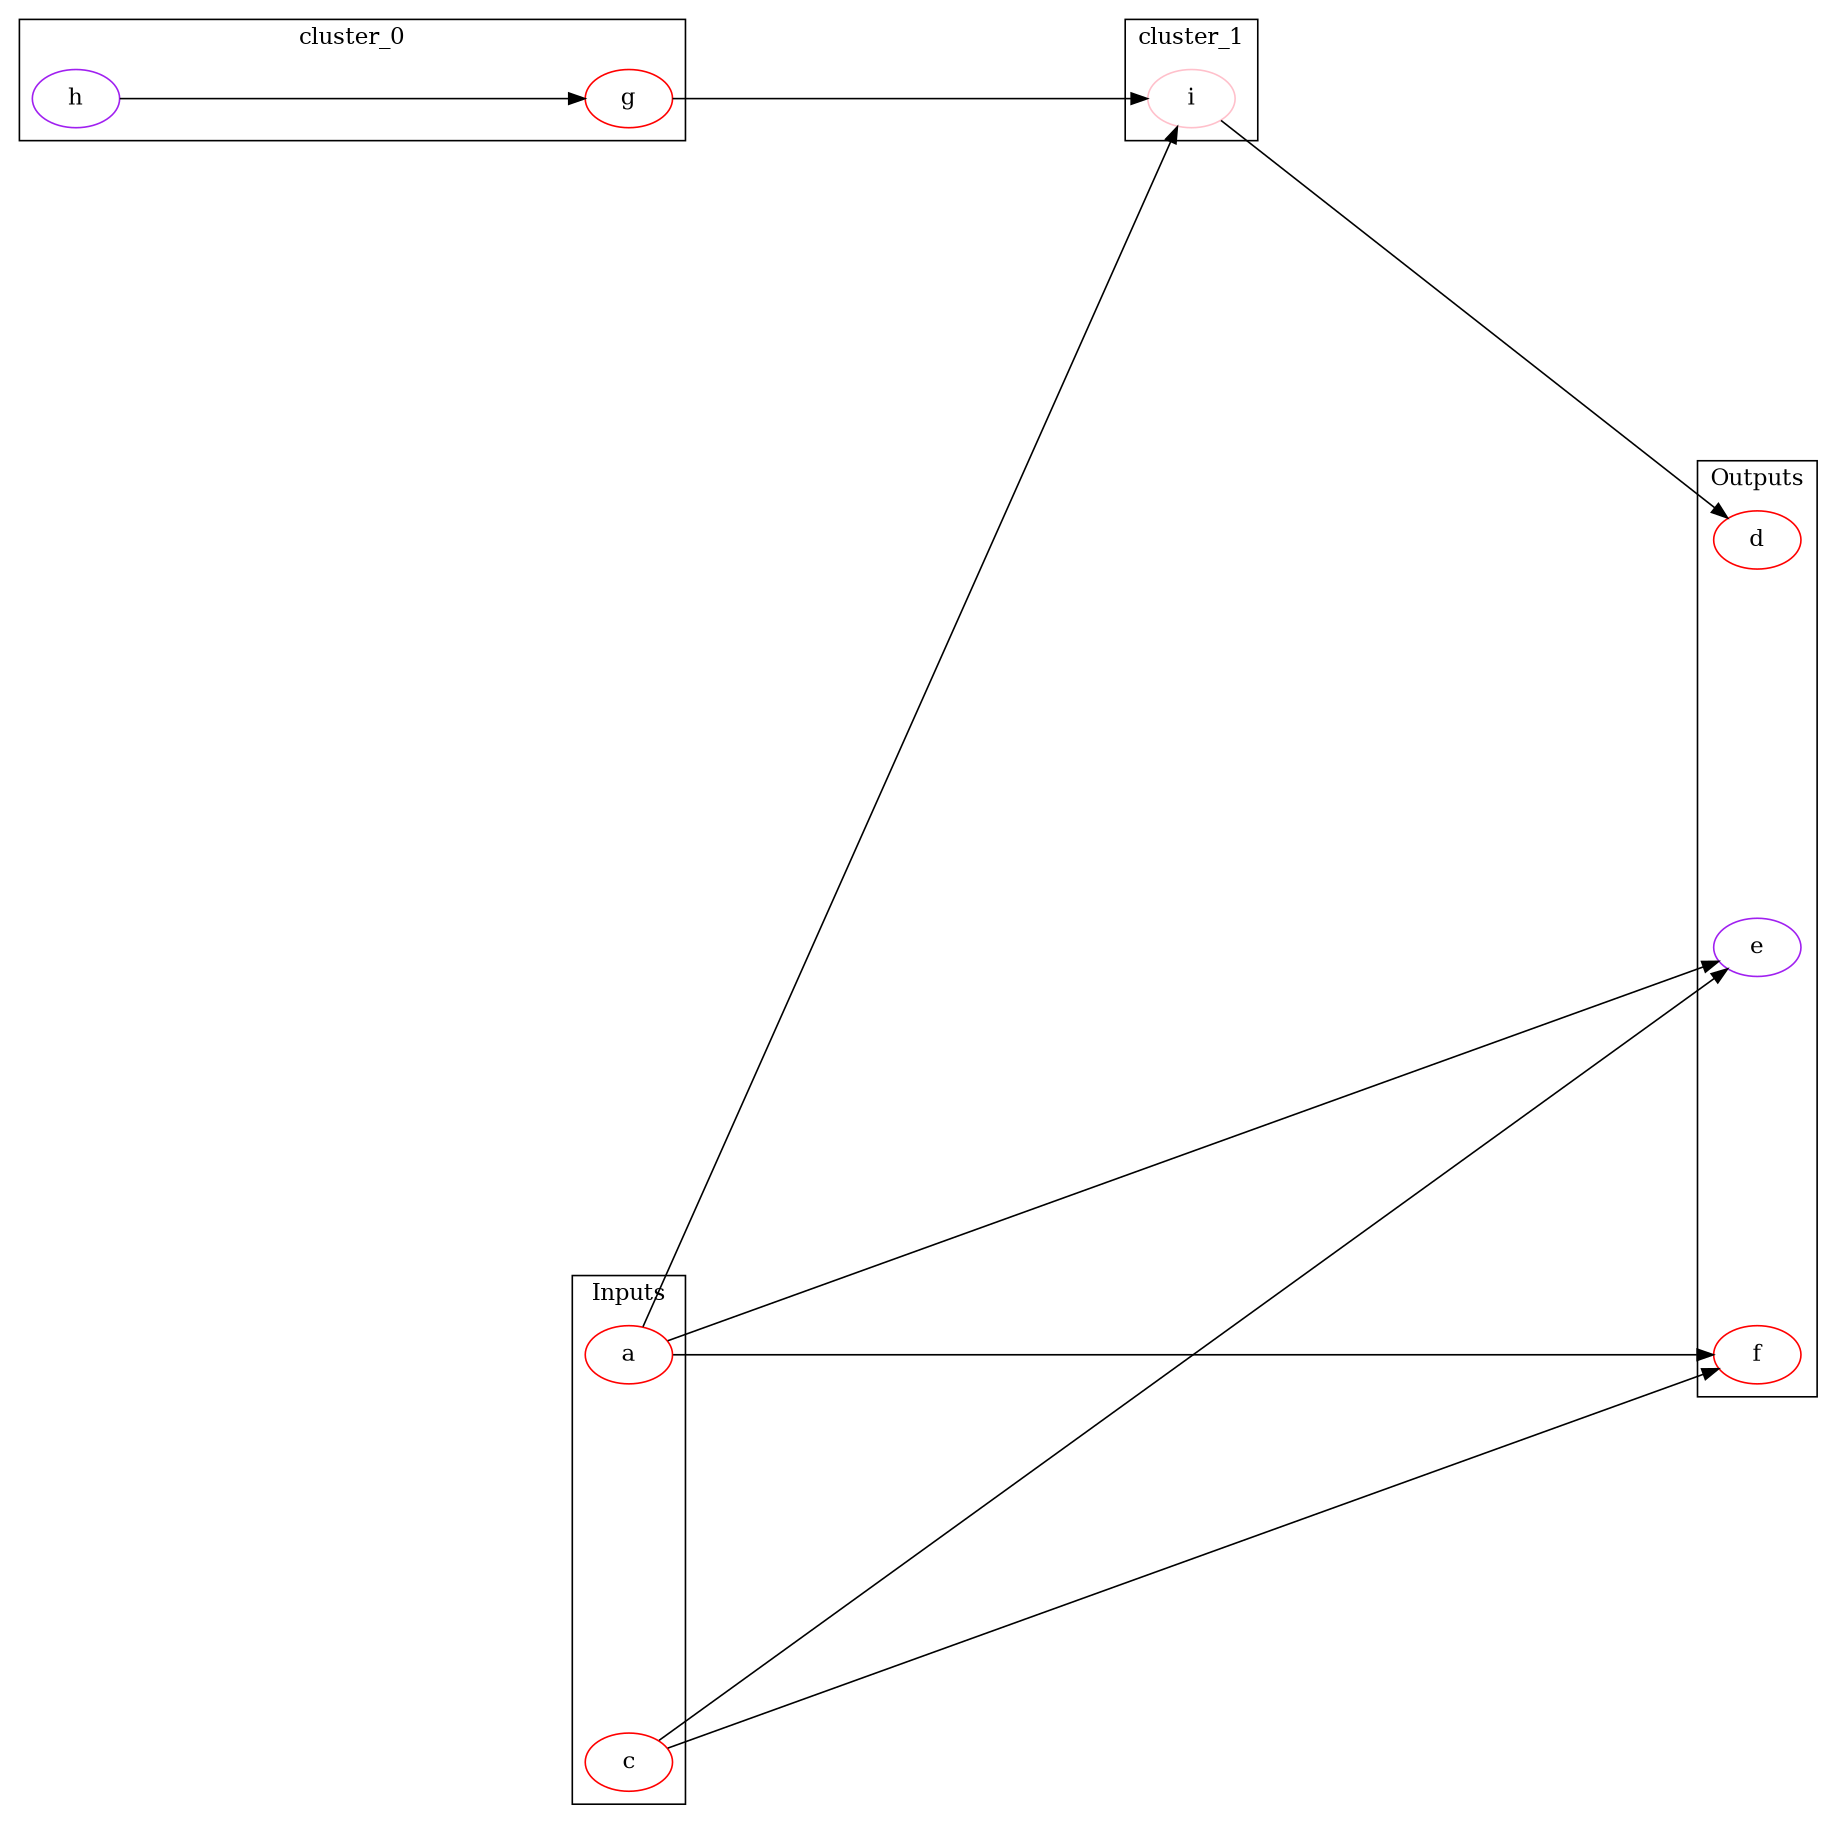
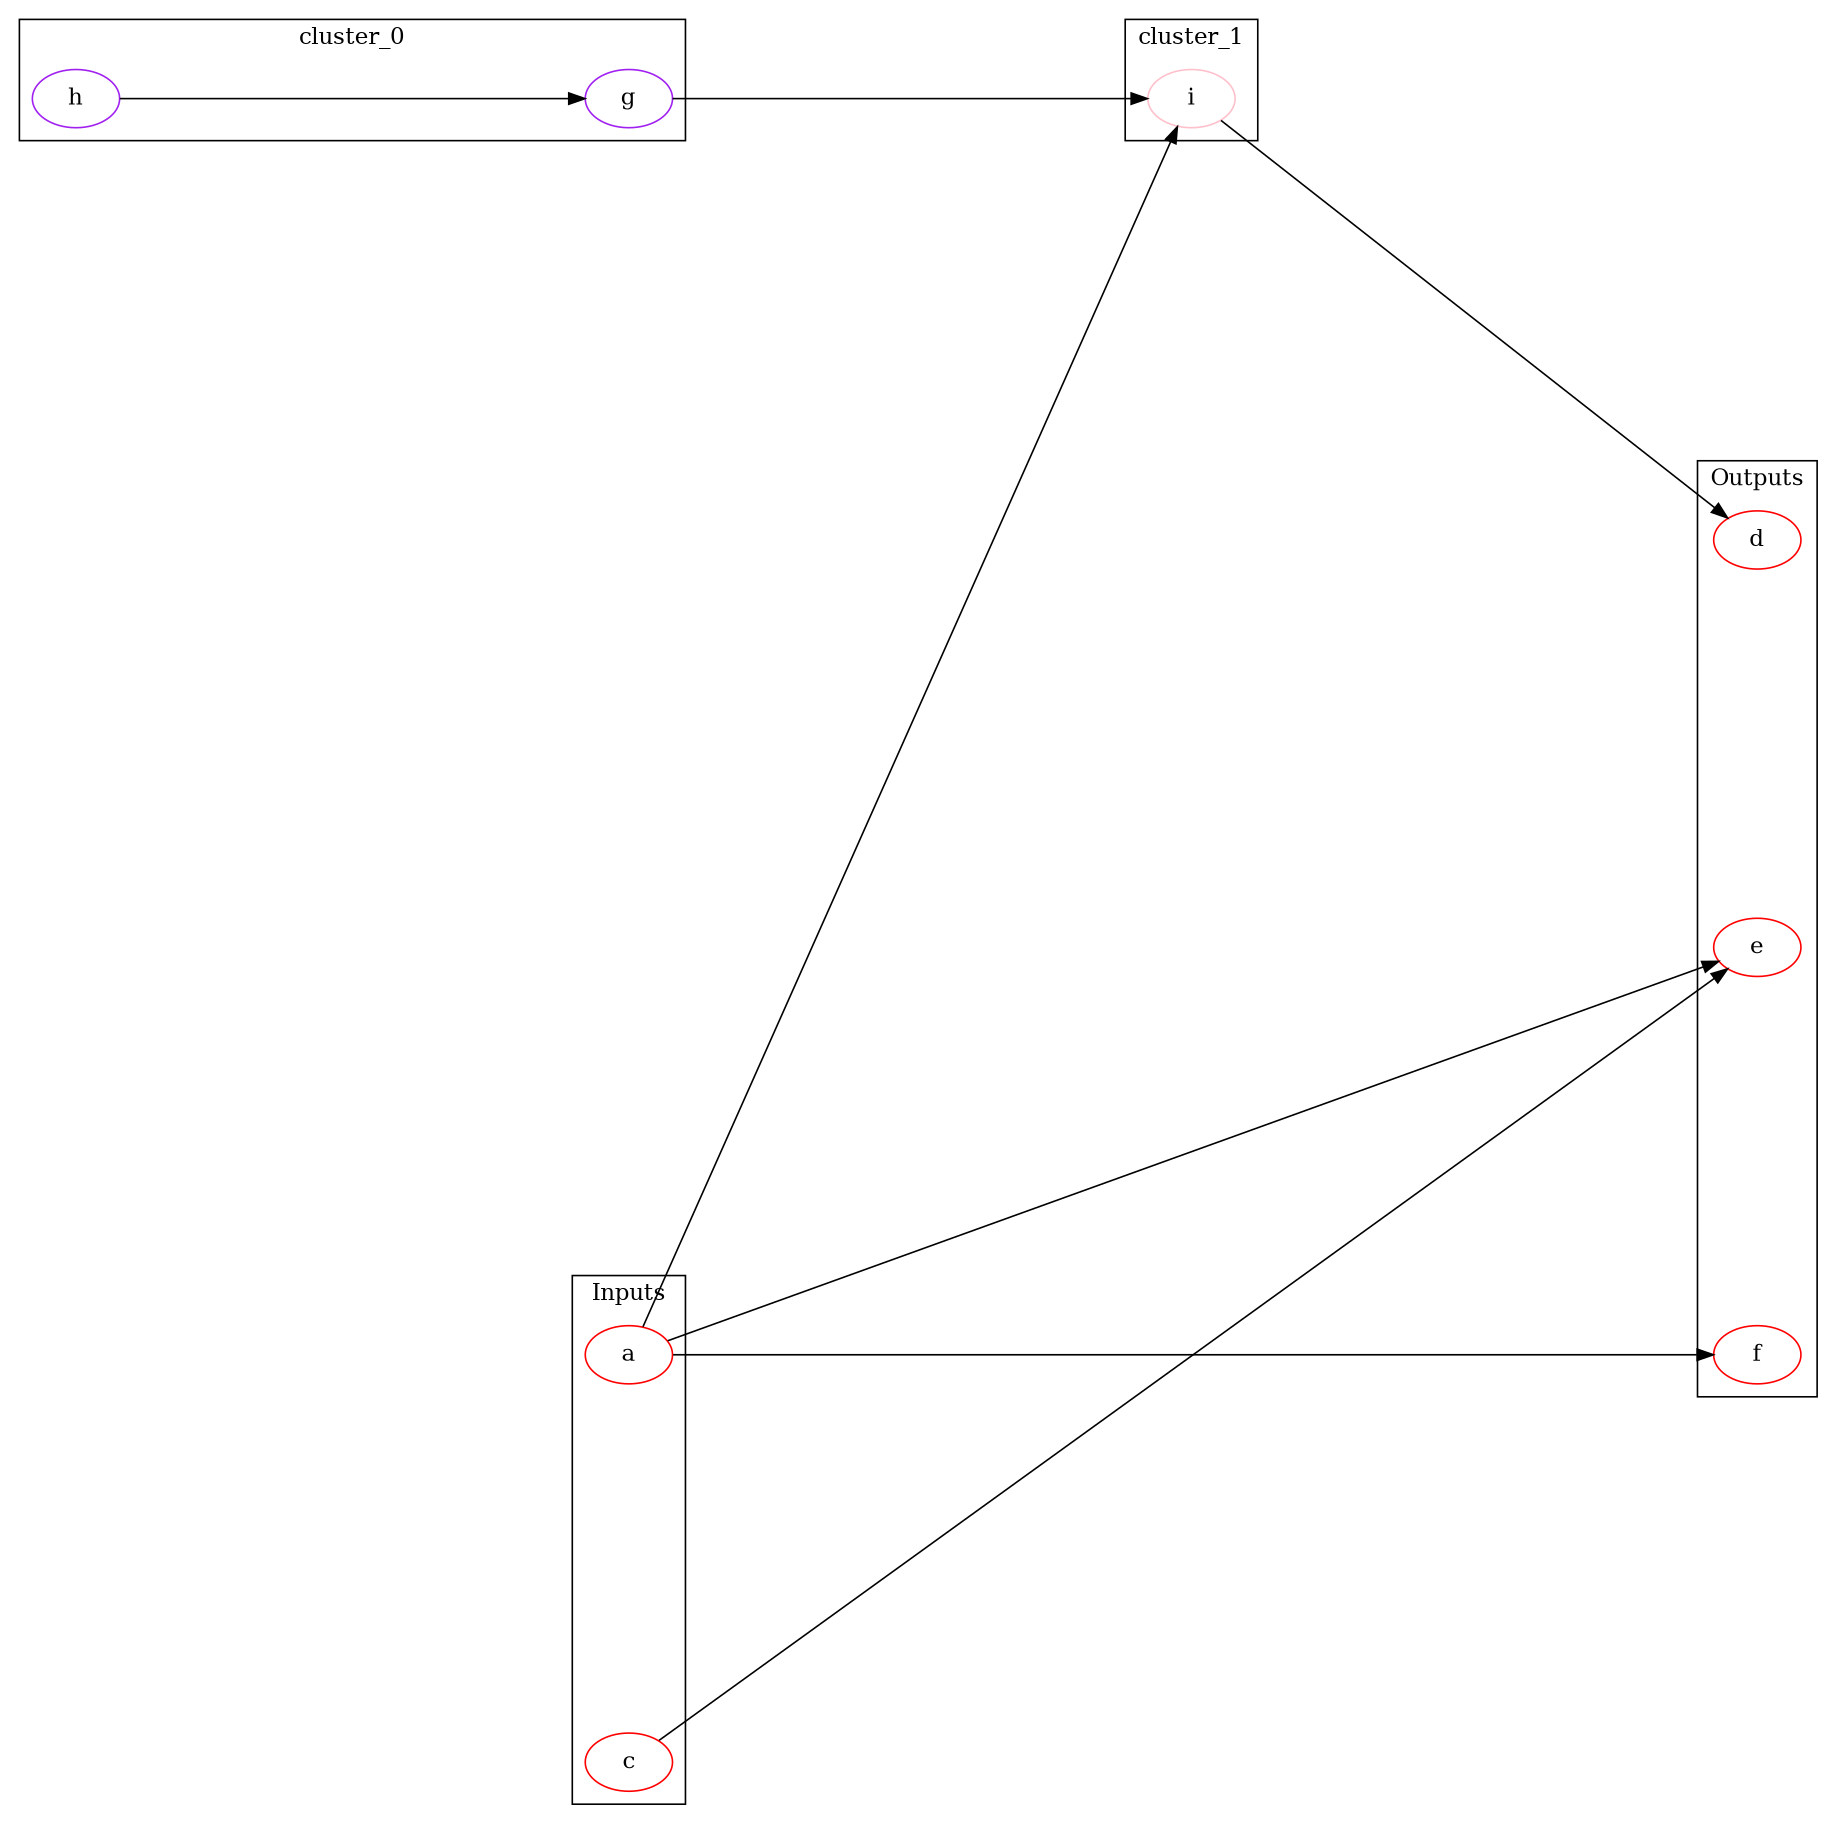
  digraph {
    nodesep=3
    rankdir=LR
    ranksep=4
    splines=line
    node [color=red]
    edge [color=black]
-   g
+   g [color=purple]
    h [color=purple]
    a
    c
    i [color=pink]
-   e [color=purple]
+   e
    d
    f
    subgraph cluster_1 {
      label=cluster_0
      rank=0
      g
      h
    }
    subgraph cluster_2 {
      label=Inputs
      rank=min
      a
      c
    }
    subgraph cluster_3 {
      label=cluster_1
      rank=1
      i
    }
    subgraph cluster_4 {
      label=Outputs
      rank=max
      e
      d
      f
    }
    g -> i
    h -> g
    a -> i
    a -> e
    a -> f
    c -> e
-   c -> f
    i -> d
  }
